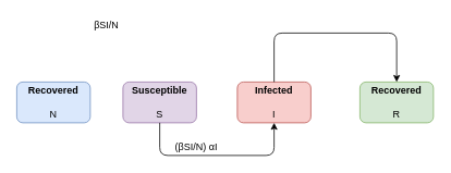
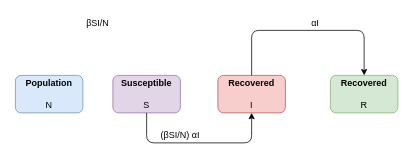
  <mxCell id="0" />
  <mxCell id="1" parent="0" />
  <mxCell id="2" value="&lt;div&gt;&lt;b&gt;Susceptible&lt;/b&gt;&lt;/div&gt;&lt;div&gt;&lt;br&gt;&lt;/div&gt;&lt;div&gt;S&lt;br&gt;&lt;/div&gt;" style="rounded=1;whiteSpace=wrap;html=1;fontSize=12;glass=0;strokeWidth=1;shadow=0;fillColor=#e1d5e7;strokeColor=#9673a6;" parent="1" vertex="1"><mxGeometry x="150" y="100" width="90" height="50" as="geometry" /></mxCell>
- <mxCell id="3" value="&lt;div&gt;&lt;b&gt;Infected&lt;/b&gt;&lt;/div&gt;&lt;div&gt;&lt;br&gt;&lt;/div&gt;&lt;div&gt;I&lt;br&gt;&lt;/div&gt;" style="rounded=1;whiteSpace=wrap;html=1;fontSize=12;glass=0;strokeWidth=1;shadow=0;fillColor=#f8cecc;strokeColor=#b85450;" parent="1" vertex="1"><mxGeometry x="290" y="100" width="90" height="50" as="geometry" /></mxCell>
+ <mxCell id="3" value="&lt;div&gt;&lt;b&gt;Recovered&lt;/b&gt;&lt;/div&gt;&lt;div&gt;&lt;br&gt;&lt;/div&gt;&lt;div&gt;I&lt;br&gt;&lt;/div&gt;" style="rounded=1;whiteSpace=wrap;html=1;fontSize=12;glass=0;strokeWidth=1;shadow=0;fillColor=#f8cecc;strokeColor=#b85450;" parent="1" vertex="1"><mxGeometry x="290" y="100" width="90" height="50" as="geometry" /></mxCell>
  <mxCell id="4" value="&lt;div&gt;&lt;b&gt;Recovered&lt;/b&gt;&lt;/div&gt;&lt;div&gt;&lt;br&gt;&lt;/div&gt;&lt;div&gt;R&lt;br&gt;&lt;/div&gt;" style="rounded=1;whiteSpace=wrap;html=1;fontSize=12;glass=0;strokeWidth=1;shadow=0;fillColor=#d5e8d4;strokeColor=#82b366;" parent="1" vertex="1"><mxGeometry x="440" y="100" width="90" height="50" as="geometry" /></mxCell>
- <mxCell id="5" value="&lt;div&gt;&lt;b&gt;Recovered&lt;/b&gt;&lt;/div&gt;&lt;div&gt;&lt;br&gt;&lt;/div&gt;&lt;div&gt;N&lt;br&gt;&lt;/div&gt;" style="rounded=1;whiteSpace=wrap;html=1;fontSize=12;glass=0;strokeWidth=1;shadow=0;fillColor=#dae8fc;strokeColor=#6c8ebf;" vertex="1" parent="1"><mxGeometry x="20" y="100" width="90" height="50" as="geometry" /></mxCell>
+ <mxCell id="5" value="&lt;div&gt;&lt;b&gt;Population&lt;/b&gt;&lt;/div&gt;&lt;div&gt;&lt;br&gt;&lt;/div&gt;&lt;div&gt;N&lt;br&gt;&lt;/div&gt;" style="rounded=1;whiteSpace=wrap;html=1;fontSize=12;glass=0;strokeWidth=1;shadow=0;fillColor=#dae8fc;strokeColor=#6c8ebf;" vertex="1" parent="1"><mxGeometry x="20" y="100" width="90" height="50" as="geometry" /></mxCell>
  <mxCell id="6" value="βSI/N" style="text;html=1;strokeColor=none;fillColor=none;align=center;verticalAlign=middle;whiteSpace=wrap;rounded=0;" vertex="1" parent="1"><mxGeometry x="110" y="20" width="40" height="20" as="geometry" /></mxCell>
  <mxCell id="7" value="" style="endArrow=classic;html=1;exitX=0.5;exitY=1;exitDx=0;exitDy=0;entryX=0.5;entryY=1;entryDx=0;entryDy=0;" edge="1" parent="1" source="2" target="3"><mxGeometry width="50" height="50" relative="1" as="geometry"><mxPoint x="180" y="240" as="sourcePoint" /><mxPoint x="340" y="170" as="targetPoint" /><Array as="points"><mxPoint x="195" y="190" /><mxPoint x="335" y="190" /></Array></mxGeometry></mxCell>
  <mxCell id="8" value="(βSI/N) αI" style="text;html=1;strokeColor=none;fillColor=none;align=center;verticalAlign=middle;whiteSpace=wrap;rounded=0;" vertex="1" parent="1"><mxGeometry x="210" y="170" width="60" height="20" as="geometry" /></mxCell>
  <mxCell id="9" value="" style="endArrow=classic;html=1;exitX=0.5;exitY=0;exitDx=0;exitDy=0;entryX=0.5;entryY=0;entryDx=0;entryDy=0;" edge="1" parent="1" source="3" target="4"><mxGeometry width="50" height="50" relative="1" as="geometry"><mxPoint x="380" y="270" as="sourcePoint" /><mxPoint x="490" y="40" as="targetPoint" /><Array as="points"><mxPoint x="335" y="40" /><mxPoint x="485" y="40" /></Array></mxGeometry></mxCell>
+ <mxCell id="10" value="αI" style="text;html=1;strokeColor=none;fillColor=none;align=center;verticalAlign=middle;whiteSpace=wrap;rounded=0;" vertex="1" parent="1"><mxGeometry x="400" y="20" width="40" height="20" as="geometry" /></mxCell>
